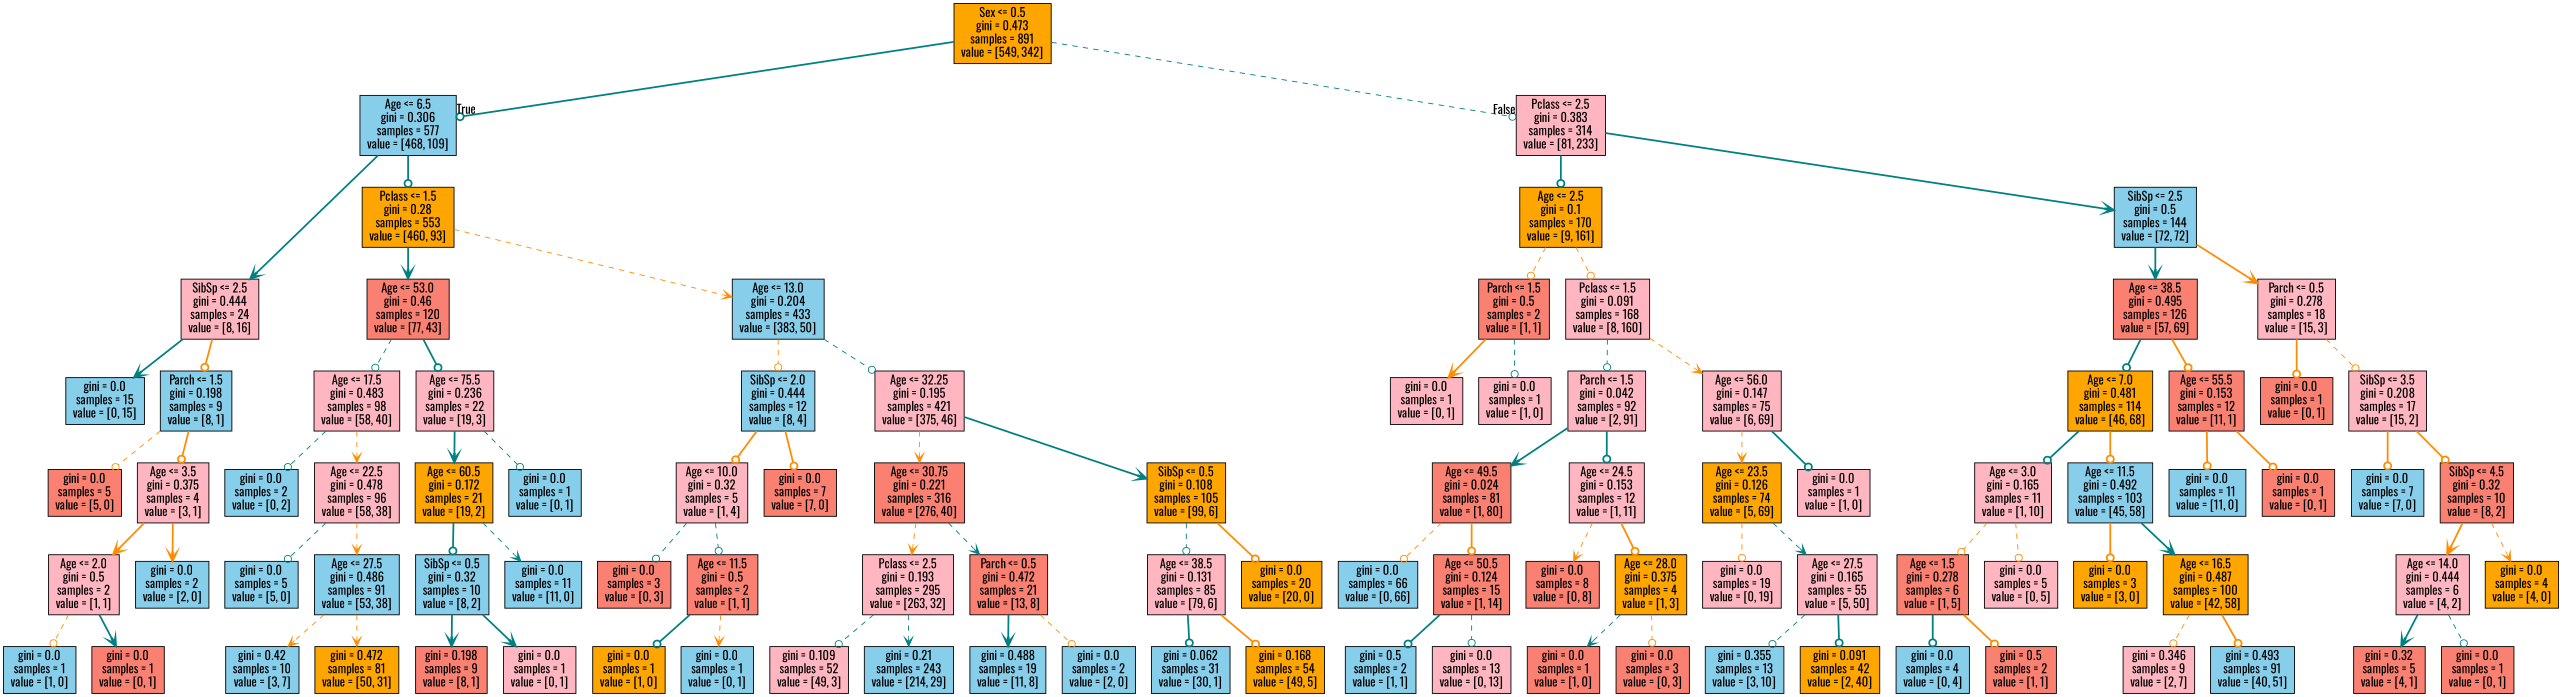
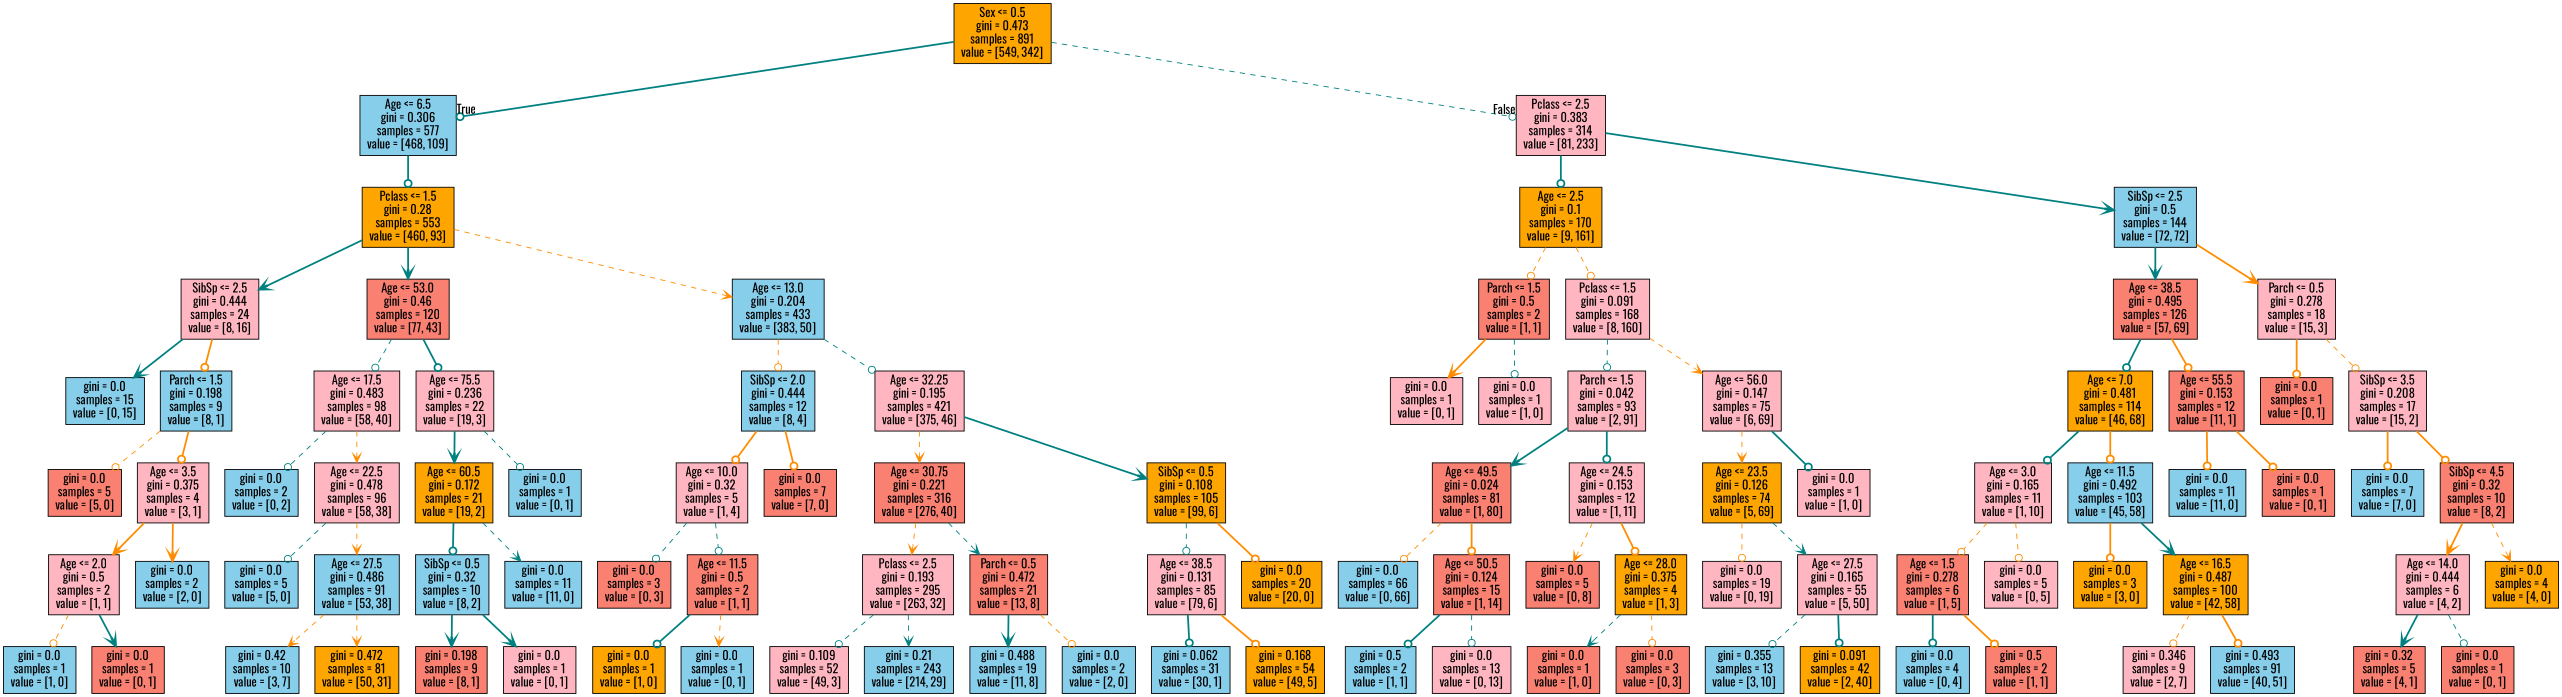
  digraph {
    fontname=Oswald
    node [fillcolor=lightpink fontname=Oswald shape=box style=filled]
    edge [arrowhead=odot color=teal fontname=Oswald style=bold]
    n1 [fillcolor=orange label="Sex <= 0.5\ngini = 0.473\nsamples = 891\nvalue = [549, 342]"]
    n2 [fillcolor=skyblue label="Age <= 6.5\ngini = 0.306\nsamples = 577\nvalue = [468, 109]"]
    n3 [label="Pclass <= 2.5\ngini = 0.383\nsamples = 314\nvalue = [81, 233]"]
    n4 [label="SibSp <= 2.5\ngini = 0.444\nsamples = 24\nvalue = [8, 16]"]
    n5 [fillcolor=orange label="Pclass <= 1.5\ngini = 0.28\nsamples = 553\nvalue = [460, 93]"]
    n6 [fillcolor=orange label="Age <= 2.5\ngini = 0.1\nsamples = 170\nvalue = [9, 161]"]
    n7 [fillcolor=skyblue label="SibSp <= 2.5\ngini = 0.5\nsamples = 144\nvalue = [72, 72]"]
    n8 [fillcolor=skyblue label="gini = 0.0\nsamples = 15\nvalue = [0, 15]"]
    n9 [fillcolor=skyblue label="Parch <= 1.5\ngini = 0.198\nsamples = 9\nvalue = [8, 1]"]
    n10 [fillcolor=salmon label="Age <= 53.0\ngini = 0.46\nsamples = 120\nvalue = [77, 43]"]
    n11 [fillcolor=skyblue label="Age <= 13.0\ngini = 0.204\nsamples = 433\nvalue = [383, 50]"]
    n12 [fillcolor=salmon label="gini = 0.0\nsamples = 5\nvalue = [5, 0]"]
    n13 [label="Age <= 3.5\ngini = 0.375\nsamples = 4\nvalue = [3, 1]"]
    n14 [label="Age <= 2.0\ngini = 0.5\nsamples = 2\nvalue = [1, 1]"]
    n15 [fillcolor=skyblue label="gini = 0.0\nsamples = 2\nvalue = [2, 0]"]
    n16 [fillcolor=skyblue label="gini = 0.0\nsamples = 1\nvalue = [1, 0]"]
    n17 [fillcolor=salmon label="gini = 0.0\nsamples = 1\nvalue = [0, 1]"]
    n18 [label="Age <= 17.5\ngini = 0.483\nsamples = 98\nvalue = [58, 40]"]
    n19 [label="Age <= 75.5\ngini = 0.236\nsamples = 22\nvalue = [19, 3]"]
    n20 [fillcolor=skyblue label="SibSp <= 2.0\ngini = 0.444\nsamples = 12\nvalue = [8, 4]"]
    n21 [label="Age <= 32.25\ngini = 0.195\nsamples = 421\nvalue = [375, 46]"]
    n22 [fillcolor=skyblue label="gini = 0.0\nsamples = 2\nvalue = [0, 2]"]
    n23 [label="Age <= 22.5\ngini = 0.478\nsamples = 96\nvalue = [58, 38]"]
    n24 [fillcolor=orange label="Age <= 60.5\ngini = 0.172\nsamples = 21\nvalue = [19, 2]"]
    n25 [fillcolor=skyblue label="gini = 0.0\nsamples = 1\nvalue = [0, 1]"]
    n26 [fillcolor=skyblue label="gini = 0.0\nsamples = 5\nvalue = [5, 0]"]
    n27 [fillcolor=skyblue label="Age <= 27.5\ngini = 0.486\nsamples = 91\nvalue = [53, 38]"]
    n28 [fillcolor=skyblue label="gini = 0.42\nsamples = 10\nvalue = [3, 7]"]
    n29 [fillcolor=orange label="gini = 0.472\nsamples = 81\nvalue = [50, 31]"]
    n30 [fillcolor=skyblue label="SibSp <= 0.5\ngini = 0.32\nsamples = 10\nvalue = [8, 2]"]
    n31 [fillcolor=skyblue label="gini = 0.0\nsamples = 11\nvalue = [11, 0]"]
    n32 [fillcolor=salmon label="gini = 0.198\nsamples = 9\nvalue = [8, 1]"]
    n33 [label="gini = 0.0\nsamples = 1\nvalue = [0, 1]"]
    n34 [label="Age <= 10.0\ngini = 0.32\nsamples = 5\nvalue = [1, 4]"]
    n35 [fillcolor=salmon label="gini = 0.0\nsamples = 7\nvalue = [7, 0]"]
    n36 [fillcolor=salmon label="Age <= 30.75\ngini = 0.221\nsamples = 316\nvalue = [276, 40]"]
    n37 [fillcolor=orange label="SibSp <= 0.5\ngini = 0.108\nsamples = 105\nvalue = [99, 6]"]
    n38 [fillcolor=salmon label="gini = 0.0\nsamples = 3\nvalue = [0, 3]"]
    n39 [fillcolor=salmon label="Age <= 11.5\ngini = 0.5\nsamples = 2\nvalue = [1, 1]"]
    n40 [fillcolor=orange label="gini = 0.0\nsamples = 1\nvalue = [1, 0]"]
    n41 [fillcolor=skyblue label="gini = 0.0\nsamples = 1\nvalue = [0, 1]"]
    n42 [label="Pclass <= 2.5\ngini = 0.193\nsamples = 295\nvalue = [263, 32]"]
    n43 [fillcolor=salmon label="Parch <= 0.5\ngini = 0.472\nsamples = 21\nvalue = [13, 8]"]
    n44 [label="Age <= 38.5\ngini = 0.131\nsamples = 85\nvalue = [79, 6]"]
    n45 [fillcolor=orange label="gini = 0.0\nsamples = 20\nvalue = [20, 0]"]
    n46 [label="gini = 0.109\nsamples = 52\nvalue = [49, 3]"]
    n47 [fillcolor=skyblue label="gini = 0.21\nsamples = 243\nvalue = [214, 29]"]
    n48 [fillcolor=skyblue label="gini = 0.488\nsamples = 19\nvalue = [11, 8]"]
    n49 [fillcolor=skyblue label="gini = 0.0\nsamples = 2\nvalue = [2, 0]"]
    n50 [fillcolor=skyblue label="gini = 0.062\nsamples = 31\nvalue = [30, 1]"]
    n51 [fillcolor=orange label="gini = 0.168\nsamples = 54\nvalue = [49, 5]"]
    n52 [fillcolor=salmon label="Parch <= 1.5\ngini = 0.5\nsamples = 2\nvalue = [1, 1]"]
    n53 [label="Pclass <= 1.5\ngini = 0.091\nsamples = 168\nvalue = [8, 160]"]
    n54 [fillcolor=salmon label="Age <= 38.5\ngini = 0.495\nsamples = 126\nvalue = [57, 69]"]
    n55 [label="Parch <= 0.5\ngini = 0.278\nsamples = 18\nvalue = [15, 3]"]
    n56 [label="gini = 0.0\nsamples = 1\nvalue = [0, 1]"]
    n57 [label="gini = 0.0\nsamples = 1\nvalue = [1, 0]"]
-   n58 [label="Parch <= 1.5\ngini = 0.042\nsamples = 92\nvalue = [2, 91]"]
+   n58 [label="Parch <= 1.5\ngini = 0.042\nsamples = 93\nvalue = [2, 91]"]
    n59 [label="Age <= 56.0\ngini = 0.147\nsamples = 75\nvalue = [6, 69]"]
    n60 [fillcolor=salmon label="Age <= 49.5\ngini = 0.024\nsamples = 81\nvalue = [1, 80]"]
    n61 [label="Age <= 24.5\ngini = 0.153\nsamples = 12\nvalue = [1, 11]"]
    n62 [fillcolor=orange label="Age <= 23.5\ngini = 0.126\nsamples = 74\nvalue = [5, 69]"]
    n63 [label="gini = 0.0\nsamples = 1\nvalue = [1, 0]"]
    n64 [fillcolor=skyblue label="gini = 0.0\nsamples = 66\nvalue = [0, 66]"]
    n65 [fillcolor=salmon label="Age <= 50.5\ngini = 0.124\nsamples = 15\nvalue = [1, 14]"]
-   n66 [fillcolor=salmon label="gini = 0.0\nsamples = 8\nvalue = [0, 8]"]
+   n66 [fillcolor=salmon label="gini = 0.0\nsamples = 5\nvalue = [0, 8]"]
    n67 [fillcolor=orange label="Age <= 28.0\ngini = 0.375\nsamples = 4\nvalue = [1, 3]"]
    n68 [fillcolor=skyblue label="gini = 0.5\nsamples = 2\nvalue = [1, 1]"]
    n69 [label="gini = 0.0\nsamples = 13\nvalue = [0, 13]"]
    n70 [fillcolor=salmon label="gini = 0.0\nsamples = 1\nvalue = [1, 0]"]
    n71 [fillcolor=salmon label="gini = 0.0\nsamples = 3\nvalue = [0, 3]"]
    n72 [label="gini = 0.0\nsamples = 19\nvalue = [0, 19]"]
    n73 [label="Age <= 27.5\ngini = 0.165\nsamples = 55\nvalue = [5, 50]"]
    n74 [fillcolor=skyblue label="gini = 0.355\nsamples = 13\nvalue = [3, 10]"]
    n75 [fillcolor=orange label="gini = 0.091\nsamples = 42\nvalue = [2, 40]"]
    n76 [fillcolor=orange label="Age <= 7.0\ngini = 0.481\nsamples = 114\nvalue = [46, 68]"]
    n77 [fillcolor=salmon label="Age <= 55.5\ngini = 0.153\nsamples = 12\nvalue = [11, 1]"]
    n78 [fillcolor=salmon label="gini = 0.0\nsamples = 1\nvalue = [0, 1]"]
    n79 [label="SibSp <= 3.5\ngini = 0.208\nsamples = 17\nvalue = [15, 2]"]
    n80 [label="Age <= 3.0\ngini = 0.165\nsamples = 11\nvalue = [1, 10]"]
    n81 [fillcolor=skyblue label="Age <= 11.5\ngini = 0.492\nsamples = 103\nvalue = [45, 58]"]
    n82 [fillcolor=skyblue label="gini = 0.0\nsamples = 11\nvalue = [11, 0]"]
    n83 [fillcolor=salmon label="gini = 0.0\nsamples = 1\nvalue = [0, 1]"]
    n84 [fillcolor=salmon label="Age <= 1.5\ngini = 0.278\nsamples = 6\nvalue = [1, 5]"]
    n85 [label="gini = 0.0\nsamples = 5\nvalue = [0, 5]"]
    n86 [fillcolor=orange label="gini = 0.0\nsamples = 3\nvalue = [3, 0]"]
    n87 [fillcolor=orange label="Age <= 16.5\ngini = 0.487\nsamples = 100\nvalue = [42, 58]"]
    n88 [fillcolor=skyblue label="gini = 0.0\nsamples = 4\nvalue = [0, 4]"]
    n89 [fillcolor=salmon label="gini = 0.5\nsamples = 2\nvalue = [1, 1]"]
    n90 [label="gini = 0.346\nsamples = 9\nvalue = [2, 7]"]
    n91 [fillcolor=skyblue label="gini = 0.493\nsamples = 91\nvalue = [40, 51]"]
    n92 [fillcolor=skyblue label="gini = 0.0\nsamples = 7\nvalue = [7, 0]"]
    n93 [fillcolor=salmon label="SibSp <= 4.5\ngini = 0.32\nsamples = 10\nvalue = [8, 2]"]
    n94 [label="Age <= 14.0\ngini = 0.444\nsamples = 6\nvalue = [4, 2]"]
    n95 [fillcolor=orange label="gini = 0.0\nsamples = 4\nvalue = [4, 0]"]
    n96 [fillcolor=salmon label="gini = 0.32\nsamples = 5\nvalue = [4, 1]"]
    n97 [fillcolor=salmon label="gini = 0.0\nsamples = 1\nvalue = [0, 1]"]
    n1 -> n2 [headlabel=True labelangle=45 labeldistance=2.5]
    n1 -> n3 [headlabel=False labelangle=-45 labeldistance=2.5 style=dashed]
-   n2 -> n4 [arrowhead=vee]
+   n5 -> n4 [arrowhead=vee]
    n2 -> n5
    n3 -> n6
    n3 -> n7 [arrowhead=vee]
    n4 -> n8 [arrowhead=vee]
    n4 -> n9 [color=darkorange]
    n5 -> n10 [arrowhead=vee]
    n5 -> n11 [arrowhead=vee color=darkorange style=dashed]
    n6 -> n52 [color=darkorange style=dashed]
    n6 -> n53 [color=darkorange style=dashed]
    n7 -> n54 [arrowhead=vee]
    n7 -> n55 [arrowhead=vee color=darkorange]
    n9 -> n12 [color=darkorange style=dashed]
    n9 -> n13 [color=darkorange]
    n10 -> n18 [style=dashed]
    n10 -> n19
    n11 -> n20 [color=darkorange style=dashed]
    n11 -> n21 [style=dashed]
    n13 -> n14 [arrowhead=vee color=darkorange]
    n13 -> n15 [arrowhead=vee color=darkorange]
    n14 -> n16 [color=darkorange style=dashed]
    n14 -> n17 [arrowhead=vee]
    n18 -> n22 [style=dashed]
    n18 -> n23 [arrowhead=vee color=darkorange style=dashed]
    n19 -> n24 [arrowhead=vee]
    n19 -> n25 [style=dashed]
    n20 -> n34 [color=darkorange]
    n20 -> n35 [color=darkorange]
    n21 -> n36 [arrowhead=vee color=darkorange style=dashed]
    n21 -> n37 [arrowhead=vee]
    n23 -> n26 [style=dashed]
    n23 -> n27 [arrowhead=vee color=darkorange style=dashed]
    n24 -> n30
    n24 -> n31 [arrowhead=vee style=dashed]
    n27 -> n28 [arrowhead=vee color=darkorange style=dashed]
    n27 -> n29 [arrowhead=vee color=darkorange style=dashed]
    n30 -> n32 [arrowhead=vee]
    n30 -> n33 [arrowhead=vee]
    n34 -> n38 [style=dashed]
    n34 -> n39 [style=dashed]
    n36 -> n42 [arrowhead=vee color=darkorange style=dashed]
    n36 -> n43 [arrowhead=vee style=dashed]
    n37 -> n44 [style=dashed]
    n37 -> n45 [color=darkorange]
    n39 -> n40
    n39 -> n41 [arrowhead=vee color=darkorange style=dashed]
    n42 -> n46 [style=dashed]
    n42 -> n47 [arrowhead=vee style=dashed]
    n43 -> n48 [arrowhead=vee]
    n43 -> n49 [color=darkorange style=dashed]
    n44 -> n50
    n44 -> n51 [color=darkorange]
    n52 -> n56 [arrowhead=vee color=darkorange]
    n52 -> n57 [style=dashed]
    n53 -> n58 [style=dashed]
    n53 -> n59 [arrowhead=vee color=darkorange style=dashed]
    n54 -> n76
    n54 -> n77 [color=darkorange]
    n55 -> n78 [color=darkorange]
    n55 -> n79 [color=darkorange style=dashed]
    n58 -> n60 [arrowhead=vee]
    n58 -> n61
    n59 -> n62 [arrowhead=vee color=darkorange style=dashed]
    n59 -> n63
    n60 -> n64 [color=darkorange style=dashed]
    n60 -> n65 [color=darkorange]
    n61 -> n66 [arrowhead=vee color=darkorange style=dashed]
    n61 -> n67 [color=darkorange]
    n62 -> n72 [color=darkorange style=dashed]
    n62 -> n73 [arrowhead=vee style=dashed]
    n65 -> n68
    n65 -> n69 [style=dashed]
    n67 -> n70 [arrowhead=vee style=dashed]
    n67 -> n71 [color=darkorange style=dashed]
    n73 -> n74 [style=dashed]
    n73 -> n75
    n76 -> n80
    n76 -> n81 [color=darkorange]
    n77 -> n82 [color=darkorange]
    n77 -> n83 [color=darkorange]
    n79 -> n92 [color=darkorange]
    n79 -> n93 [color=darkorange]
    n80 -> n84 [color=darkorange style=dashed]
    n80 -> n85 [color=darkorange style=dashed]
    n81 -> n86 [color=darkorange]
    n81 -> n87 [arrowhead=vee]
    n84 -> n88
    n84 -> n89 [color=darkorange]
    n87 -> n90 [color=darkorange style=dashed]
    n87 -> n91 [color=darkorange]
    n93 -> n94 [arrowhead=vee color=darkorange]
    n93 -> n95 [arrowhead=vee color=darkorange style=dashed]
    n94 -> n96 [arrowhead=vee]
    n94 -> n97 [style=dashed]
  }
